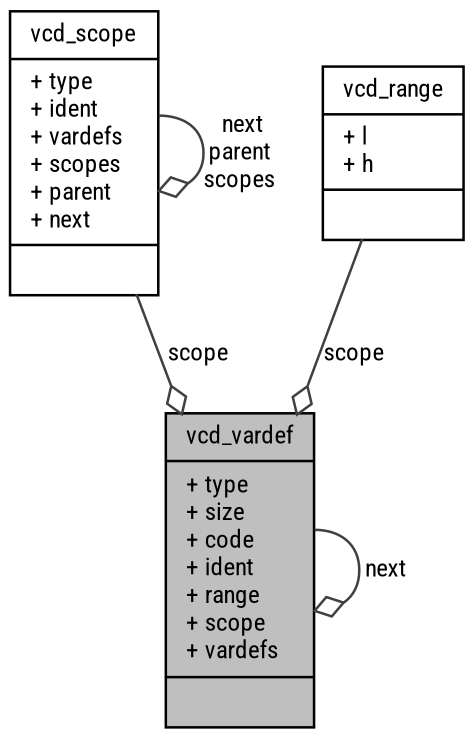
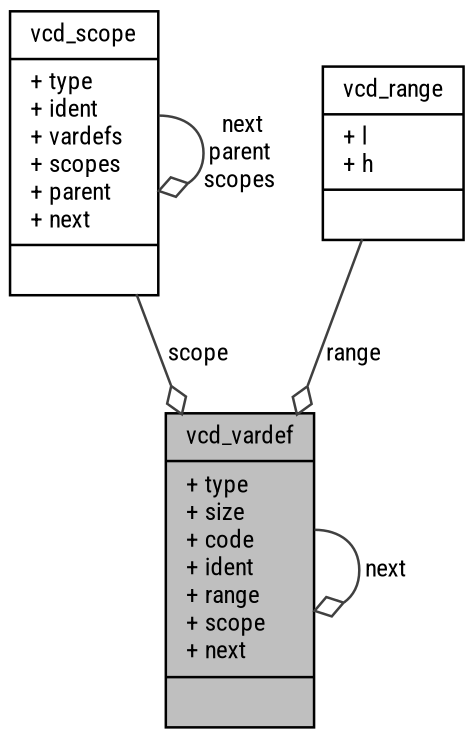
  digraph {
    fontname="Roboto Condensed"
    node [color=black fillcolor=white fontname="Roboto Condensed" fontsize=10 shape=record style=filled]
    edge [arrowhead=odiamond color=grey25 fontname="Roboto Condensed" fontsize=10 labelfontname=Helvetica labelfontsize=10 style=solid]
-   n1 [fillcolor=grey75 fontcolor=black height=0.2 label="{vcd_vardef\n|+ type\l+ size\l+ code\l+ ident\l+ range\l+ scope\l+ vardefs\l|}" width=0.4]
+   n1 [fillcolor=grey75 fontcolor=black height=0.2 label="{vcd_vardef\n|+ type\l+ size\l+ code\l+ ident\l+ range\l+ scope\l+ next\l|}" width=0.4]
    n2 [height=0.2 label="{vcd_scope\n|+ type\l+ ident\l+ vardefs\l+ scopes\l+ parent\l+ next\l|}" width=0.4]
    n3 [height=0.2 label="{vcd_range\n|+ l\l+ h\l|}" width=0.4]
    n1 -> n1 [label=" next"]
    n2 -> n1 [label=" scope"]
    n2 -> n2 [label=" next\nparent\nscopes"]
-   n3 -> n1 [label=" scope"]
+   n3 -> n1 [label=" range"]
  }
